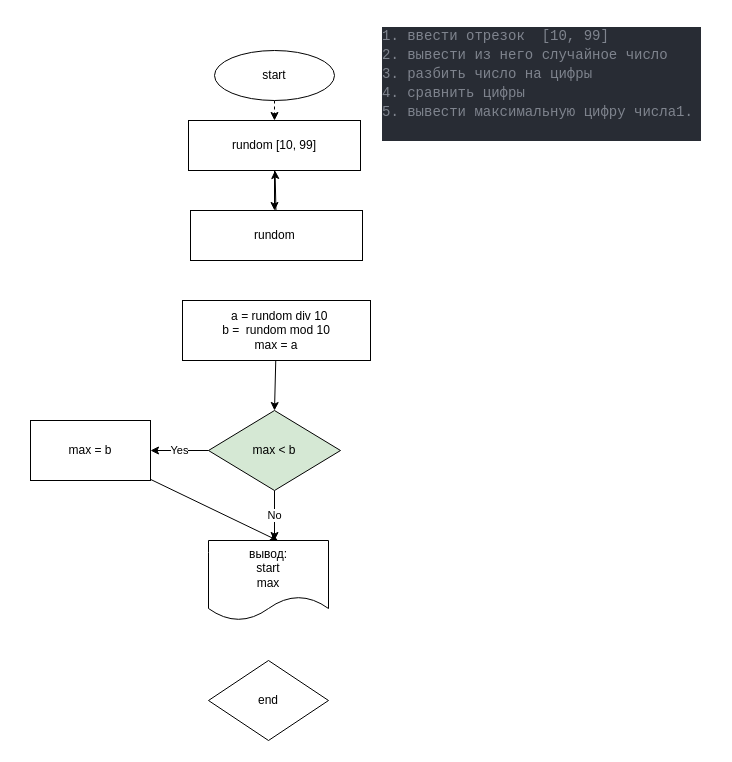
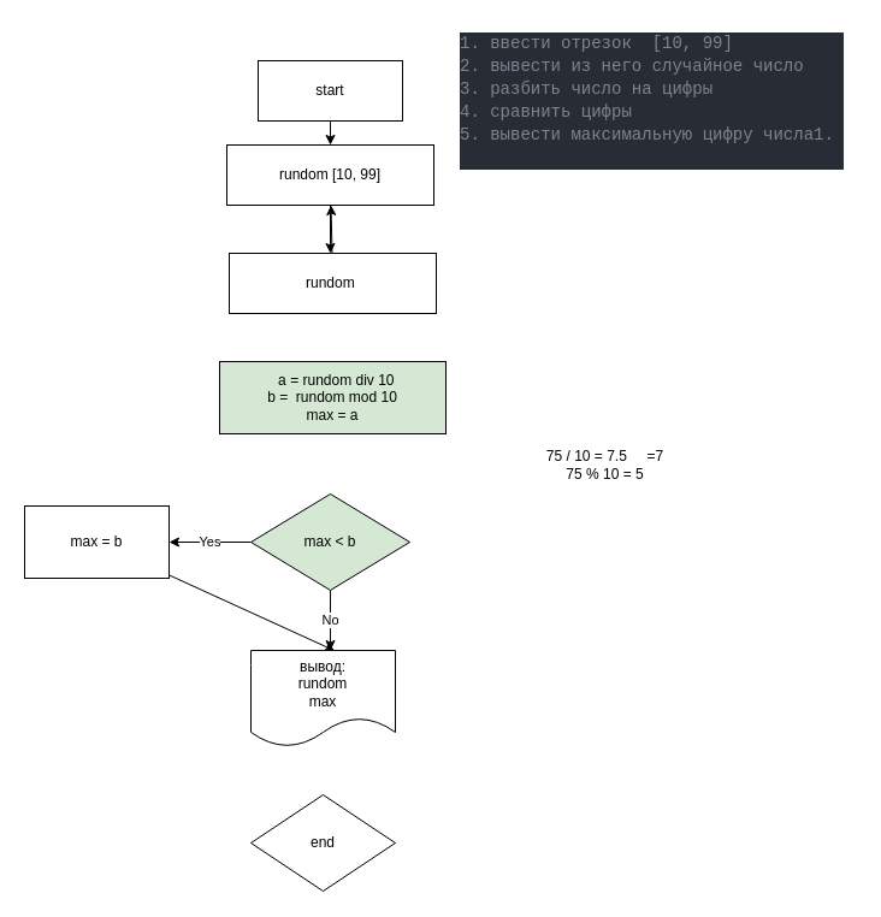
  <mxCell id="0" />
  <mxCell id="1" parent="0" />
- <mxCell id="2" value="" style="edgeStyle=none;html=1;dashed=1;" parent="1" source="3" target="5" edge="1"><mxGeometry relative="1" as="geometry" /></mxCell>
- <mxCell id="3" value="start" style="ellipse;whiteSpace=wrap;html=1;" parent="1" vertex="1"><mxGeometry x="214" y="50" width="120" height="50" as="geometry" /></mxCell>
+ <mxCell id="2" value="" style="edgeStyle=none;html=1;" parent="1" source="3" target="5" edge="1"><mxGeometry relative="1" as="geometry" /></mxCell>
+ <mxCell id="3" value="start" style="whiteSpace=wrap;html=1;rounded=0;" parent="1" vertex="1"><mxGeometry x="214" y="50" width="120" height="50" as="geometry" /></mxCell>
  <mxCell id="4" value="" style="edgeStyle=none;html=1;" parent="1" source="5" edge="1"><mxGeometry relative="1" as="geometry"><mxPoint x="274" y="210" as="targetPoint" /></mxGeometry></mxCell>
  <mxCell id="5" value="rundom [10, 99]" style="whiteSpace=wrap;html=1;" parent="1" vertex="1"><mxGeometry x="188" y="120" width="172" height="50" as="geometry" /></mxCell>
  <mxCell id="6" value="&lt;div style=&quot;color: rgb(171 , 178 , 191) ; background-color: rgb(40 , 44 , 52) ; font-family: &amp;#34;consolas&amp;#34; , &amp;#34;courier new&amp;#34; , monospace ; font-weight: normal ; font-size: 14px ; line-height: 19px&quot;&gt;&lt;div&gt;&lt;div style=&quot;font-family: &amp;#34;consolas&amp;#34; , &amp;#34;courier new&amp;#34; , monospace ; line-height: 19px&quot;&gt;&lt;div&gt;&lt;span style=&quot;color: #7f848e&quot;&gt;1. ввести отрезок &amp;nbsp;[10, 99]&lt;/span&gt;&lt;/div&gt;&lt;div&gt;&lt;span style=&quot;color: #7f848e&quot;&gt;2. вывести из него случайное число&lt;/span&gt;&lt;/div&gt;&lt;div&gt;&lt;span style=&quot;color: #7f848e&quot;&gt;3. разбить число на цифры&lt;/span&gt;&lt;/div&gt;&lt;div&gt;&lt;span style=&quot;color: #7f848e&quot;&gt;4. сравнить цифры &lt;/span&gt;&lt;/div&gt;&lt;div&gt;&lt;span style=&quot;color: #7f848e&quot;&gt;5. вывести максимальную цифру числа&lt;/span&gt;&lt;span style=&quot;color: rgb(127 , 132 , 142)&quot;&gt;1.&amp;nbsp;&lt;/span&gt;&lt;/div&gt;&lt;/div&gt;&lt;/div&gt;&lt;br&gt;&lt;/div&gt;" style="text;whiteSpace=wrap;html=1;" parent="1" vertex="1"><mxGeometry x="380" y="20" width="330" height="80" as="geometry" /></mxCell>
- <mxCell id="7" style="edgeStyle=none;html=1;entryX=0.5;entryY=0;entryDx=0;entryDy=0;" parent="1" source="8" target="12" edge="1"><mxGeometry relative="1" as="geometry"><mxPoint x="276" y="446" as="targetPoint" /></mxGeometry></mxCell>
- <mxCell id="8" value="&amp;nbsp; a = rundom div 10&lt;br&gt;b =&amp;nbsp;&amp;nbsp;rundom mod 10&lt;br&gt;max = a" style="rounded=0;whiteSpace=wrap;html=1;" parent="1" vertex="1"><mxGeometry x="182" y="300" width="188" height="60" as="geometry" /></mxCell>
+ <mxCell id="8" value="&amp;nbsp; a = rundom div 10&lt;br&gt;b =&amp;nbsp;&amp;nbsp;rundom mod 10&lt;br&gt;max = a" style="rounded=0;whiteSpace=wrap;html=1;fillColor=#d5e8d4;" parent="1" vertex="1"><mxGeometry x="182" y="300" width="188" height="60" as="geometry" /></mxCell>
+ <mxCell id="9" value="75 / 10 = 7.5&amp;nbsp; &amp;nbsp; &amp;nbsp;=7&lt;br&gt;75 % 10 = 5&lt;br&gt;" style="text;html=1;align=center;verticalAlign=middle;resizable=0;points=[];autosize=1;strokeColor=none;fillColor=none;" parent="1" vertex="1"><mxGeometry x="447" y="371" width="110" height="30" as="geometry" /></mxCell>
  <mxCell id="10" value="Yes" style="edgeStyle=none;html=1;" parent="1" source="12" target="16" edge="1"><mxGeometry relative="1" as="geometry" /></mxCell>
  <mxCell id="11" value="No" style="edgeStyle=none;html=1;" edge="1" parent="1" source="12"><mxGeometry relative="1" as="geometry"><mxPoint x="274" y="540" as="targetPoint" /></mxGeometry></mxCell>
  <mxCell id="12" value="max &amp;lt; b" style="rhombus;whiteSpace=wrap;html=1;fillColor=#d5e8d4;" parent="1" vertex="1"><mxGeometry x="208" y="410" width="132" height="80" as="geometry" /></mxCell>
  <mxCell id="13" style="edgeStyle=none;html=1;" parent="1" source="14" target="5" edge="1"><mxGeometry relative="1" as="geometry" /></mxCell>
  <mxCell id="14" value="rundom&amp;nbsp;" style="rounded=0;whiteSpace=wrap;html=1;" parent="1" vertex="1"><mxGeometry x="190" y="210" width="172" height="50" as="geometry" /></mxCell>
  <mxCell id="15" style="edgeStyle=none;html=1;entryX=0.581;entryY=0.004;entryDx=0;entryDy=0;entryPerimeter=0;" parent="1" source="16" edge="1" target="18"><mxGeometry relative="1" as="geometry"><mxPoint x="220" y="530" as="targetPoint" /></mxGeometry></mxCell>
- <mxCell id="16" value="max = b" style="whiteSpace=wrap;html=1;" parent="1" vertex="1"><mxGeometry x="30" y="420" width="120" height="60" as="geometry" /></mxCell>
+ <mxCell id="16" value="max = b" style="whiteSpace=wrap;html=1;" parent="1" vertex="1"><mxGeometry x="20" y="420" width="120" height="60" as="geometry" /></mxCell>
  <mxCell id="17" value="end" style="rhombus;whiteSpace=wrap;html=1;" parent="1" vertex="1"><mxGeometry x="208" y="660" width="120" height="80" as="geometry" /></mxCell>
- <mxCell id="18" value="вывод:&lt;br&gt;start&lt;br&gt;max" style="shape=document;whiteSpace=wrap;html=1;boundedLbl=1;" vertex="1" parent="1"><mxGeometry x="208" y="540" width="120" height="80" as="geometry" /></mxCell>
+ <mxCell id="18" value="вывод:&lt;br&gt;rundom&lt;br&gt;max" style="shape=document;whiteSpace=wrap;html=1;boundedLbl=1;" vertex="1" parent="1"><mxGeometry x="208" y="540" width="120" height="80" as="geometry" /></mxCell>
